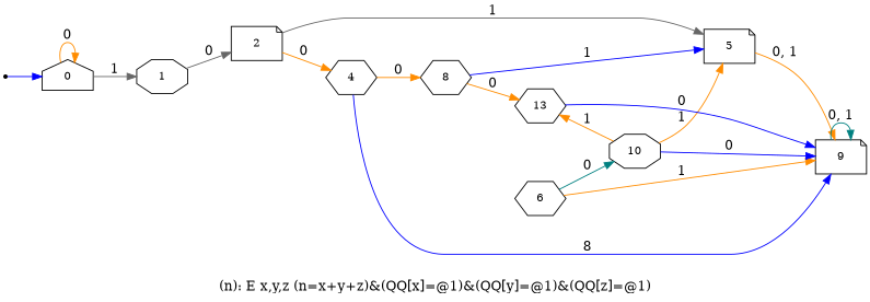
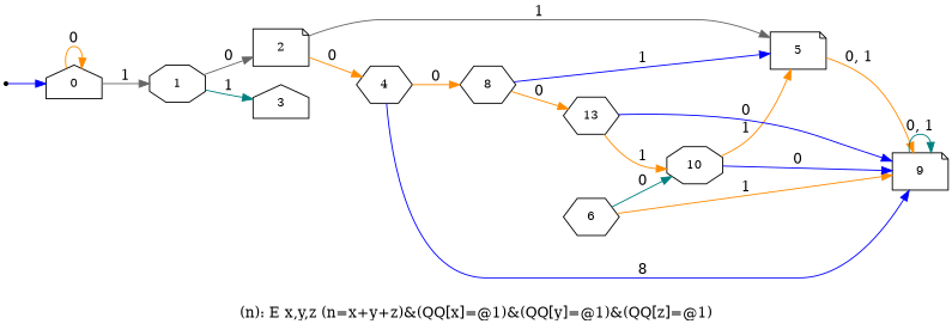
  digraph {
    label="(n): E x,y,z (n=x+y+z)&(QQ[x]=@1)&(QQ[y]=@1)&(QQ[z]=@1)"
    rankdir=LR
    node [fontsize=12 shape=hexagon]
    edge [color=darkorange]
    n1 [label=0 shape=house]
    n2 [label=1 shape=octagon]
    n3 [label=2 shape=note]
+   n4 [label=3 shape=house]
    n5 [label=4]
    n6 [label=5 shape=note]
    n7 [label=8]
    n8 [label=9 shape=note]
    n9 [label=6]
    n10 [label=10 shape=octagon]
    n11 [label=13]
    n12 [label=11 shape=point]
    n1 -> n1 [label=0]
    n1 -> n2 [color=gray40 label=1]
    n2 -> n3 [color=gray40 label=0]
+   n2 -> n4 [color=teal label=1]
    n3 -> n5 [label=0]
    n3 -> n6 [color=gray40 label=1]
    n5 -> n7 [label=0]
    n5 -> n8 [color=blue label=8]
    n6 -> n8 [label="0, 1"]
    n7 -> n6 [color=blue label=1]
    n7 -> n11 [label=0]
    n8 -> n8 [color=teal label="0, 1"]
    n9 -> n8 [label=1]
    n9 -> n10 [color=teal label=0]
    n10 -> n6 [label=1]
    n10 -> n8 [color=blue label=0]
    n11 -> n8 [color=blue label=0]
-   n10 -> n11 [label=1]
+   n11 -> n10 [label=1]
    n12 -> n1 [color=blue]
  }
